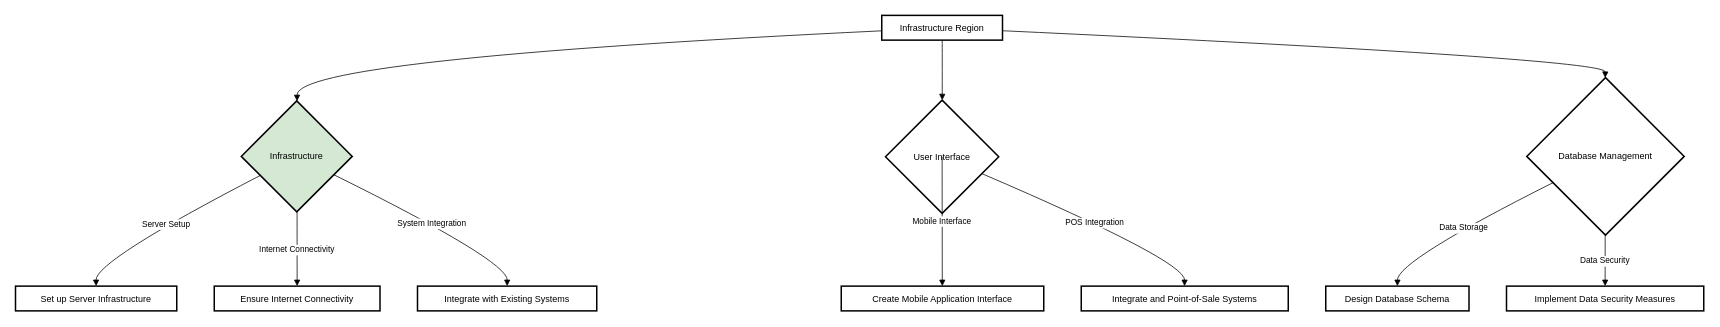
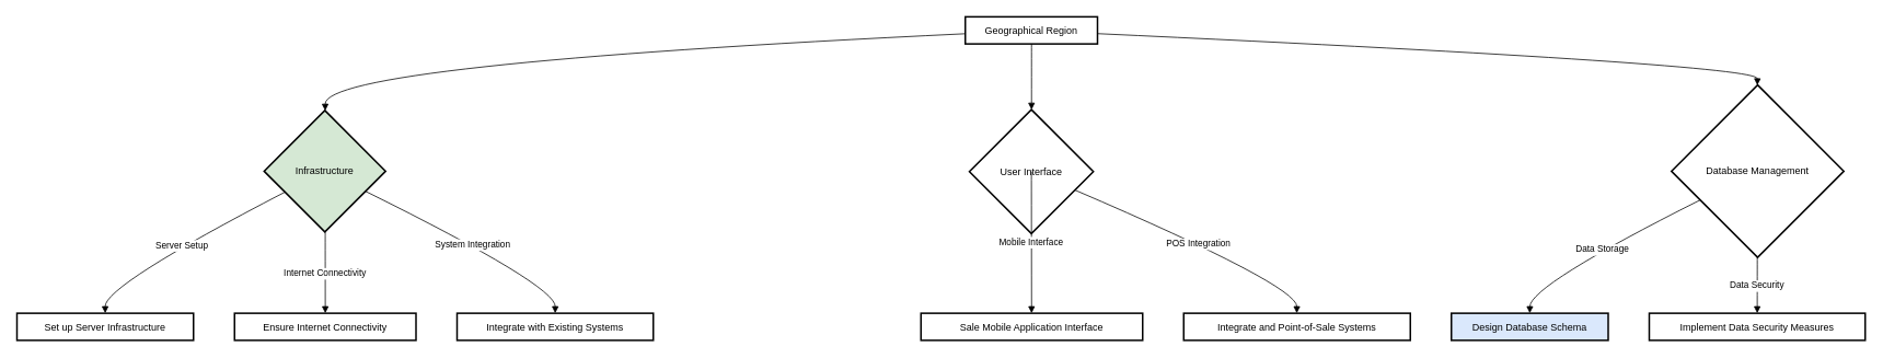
  <mxCell id="0" />
  <mxCell id="1" parent="0" />
- <mxCell id="2" value="Infrastructure Region" style="whiteSpace=wrap;strokeWidth=2;" vertex="1" parent="1"><mxGeometry x="1175" y="20" width="161" height="33" as="geometry" /></mxCell>
+ <mxCell id="2" value="Geographical Region" style="whiteSpace=wrap;strokeWidth=2;" vertex="1" parent="1"><mxGeometry x="1175" y="20" width="161" height="33" as="geometry" /></mxCell>
  <mxCell id="3" value="Infrastructure" style="rhombus;strokeWidth=2;whiteSpace=wrap;fillColor=#d5e8d4;" vertex="1" parent="1"><mxGeometry x="321" y="134" width="148" height="148" as="geometry" /></mxCell>
  <mxCell id="4" value="Set up Server Infrastructure" style="whiteSpace=wrap;strokeWidth=2;" vertex="1" parent="1"><mxGeometry x="20" y="381" width="215" height="33" as="geometry" /></mxCell>
  <mxCell id="5" value="Ensure Internet Connectivity" style="whiteSpace=wrap;strokeWidth=2;" vertex="1" parent="1"><mxGeometry x="285" y="381" width="221" height="33" as="geometry" /></mxCell>
  <mxCell id="6" value="Integrate with Existing Systems" style="whiteSpace=wrap;strokeWidth=2;" vertex="1" parent="1"><mxGeometry x="556" y="381" width="239" height="33" as="geometry" /></mxCell>
  <mxCell id="7" value="User Interface" style="rhombus;strokeWidth=2;whiteSpace=wrap;" vertex="1" parent="1"><mxGeometry x="1180" y="133" width="151" height="151" as="geometry" /></mxCell>
- <mxCell id="8" value="Create Mobile Application Interface" style="whiteSpace=wrap;strokeWidth=2;" vertex="1" parent="1"><mxGeometry x="1121" y="381" width="270" height="33" as="geometry" /></mxCell>
+ <mxCell id="8" value="Sale Mobile Application Interface" style="whiteSpace=wrap;strokeWidth=2;" vertex="1" parent="1"><mxGeometry x="1121" y="381" width="270" height="33" as="geometry" /></mxCell>
  <mxCell id="9" value="Integrate and Point-of-Sale Systems" style="whiteSpace=wrap;strokeWidth=2;" vertex="1" parent="1"><mxGeometry x="1441" y="381" width="276" height="33" as="geometry" /></mxCell>
  <mxCell id="10" value="Database Management" style="rhombus;strokeWidth=2;whiteSpace=wrap;" vertex="1" parent="1"><mxGeometry x="2035" y="103" width="210" height="210" as="geometry" /></mxCell>
- <mxCell id="11" value="Design Database Schema" style="whiteSpace=wrap;strokeWidth=2;" vertex="1" parent="1"><mxGeometry x="1767" y="381" width="191" height="33" as="geometry" /></mxCell>
+ <mxCell id="11" value="Design Database Schema" style="whiteSpace=wrap;strokeWidth=2;fillColor=#dae8fc;" vertex="1" parent="1"><mxGeometry x="1767" y="381" width="191" height="33" as="geometry" /></mxCell>
  <mxCell id="12" value="Implement Data Security Measures" style="whiteSpace=wrap;strokeWidth=2;" vertex="1" parent="1"><mxGeometry x="2008" y="381" width="263" height="33" as="geometry" /></mxCell>
  <mxCell id="13" value="" style="curved=1;startArrow=none;endArrow=block;exitX=0.001;exitY=0.624;entryX=0.503;entryY=0.001;rounded=0;" edge="1" parent="1" source="2" target="3"><mxGeometry relative="1" as="geometry"><Array as="points"><mxPoint x="395" y="78" /></Array></mxGeometry></mxCell>
  <mxCell id="14" value="Server Setup" style="curved=1;startArrow=none;endArrow=block;exitX=0.003;exitY=0.76;entryX=0.5;entryY=0.01;rounded=0;" edge="1" parent="1" source="3" target="4"><mxGeometry relative="1" as="geometry"><Array as="points"><mxPoint x="127" y="347" /></Array></mxGeometry></mxCell>
  <mxCell id="15" value="Internet Connectivity" style="curved=1;startArrow=none;endArrow=block;exitX=0.503;exitY=1.001;entryX=0.5;entryY=0.01;rounded=0;" edge="1" parent="1" source="3" target="5"><mxGeometry relative="1" as="geometry"><Array as="points" /></mxGeometry></mxCell>
  <mxCell id="16" value="System Integration" style="curved=1;startArrow=none;endArrow=block;exitX=1.003;exitY=0.749;entryX=0.5;entryY=0.01;rounded=0;" edge="1" parent="1" source="3" target="6"><mxGeometry relative="1" as="geometry"><Array as="points"><mxPoint x="676" y="347" /></Array></mxGeometry></mxCell>
  <mxCell id="17" value="" style="curved=1;startArrow=none;endArrow=block;exitX=0.501;exitY=1.012;entryX=0.501;entryY=-0.001;rounded=0;" edge="1" parent="1" source="2" target="7"><mxGeometry relative="1" as="geometry"><Array as="points" /></mxGeometry></mxCell>
  <mxCell id="18" value="Mobile Interface" style="curved=1;startArrow=none;endArrow=block;exitX=0.501;exitY=0.996;entryX=0.499;entryY=0.01;rounded=0;" edge="1" parent="1" source="7" target="8"><mxGeometry relative="1" as="geometry"><Array as="points" /></mxGeometry></mxCell>
  <mxCell id="19" value="POS Integration" style="curved=1;startArrow=none;endArrow=block;exitX=1.0;exitY=0.712;entryX=0.499;entryY=0.01;rounded=0;" edge="1" parent="1" source="7" target="9"><mxGeometry relative="1" as="geometry"><Array as="points"><mxPoint x="1579" y="347" /></Array></mxGeometry></mxCell>
  <mxCell id="20" value="" style="curved=1;startArrow=none;endArrow=block;exitX=1.002;exitY=0.621;entryX=0.498;entryY=0.002;rounded=0;" edge="1" parent="1" source="2" target="10"><mxGeometry relative="1" as="geometry"><Array as="points"><mxPoint x="2140" y="78" /></Array></mxGeometry></mxCell>
  <mxCell id="21" value="Data Storage" style="curved=1;startArrow=none;endArrow=block;exitX=-0.001;exitY=0.751;entryX=0.5;entryY=0.01;rounded=0;" edge="1" parent="1" source="10" target="11"><mxGeometry relative="1" as="geometry"><Array as="points"><mxPoint x="1863" y="347" /></Array></mxGeometry></mxCell>
  <mxCell id="22" value="Data Security" style="curved=1;startArrow=none;endArrow=block;exitX=0.498;exitY=1.0;entryX=0.5;entryY=0.01;rounded=0;" edge="1" parent="1" source="10" target="12"><mxGeometry relative="1" as="geometry"><Array as="points" /></mxGeometry></mxCell>
